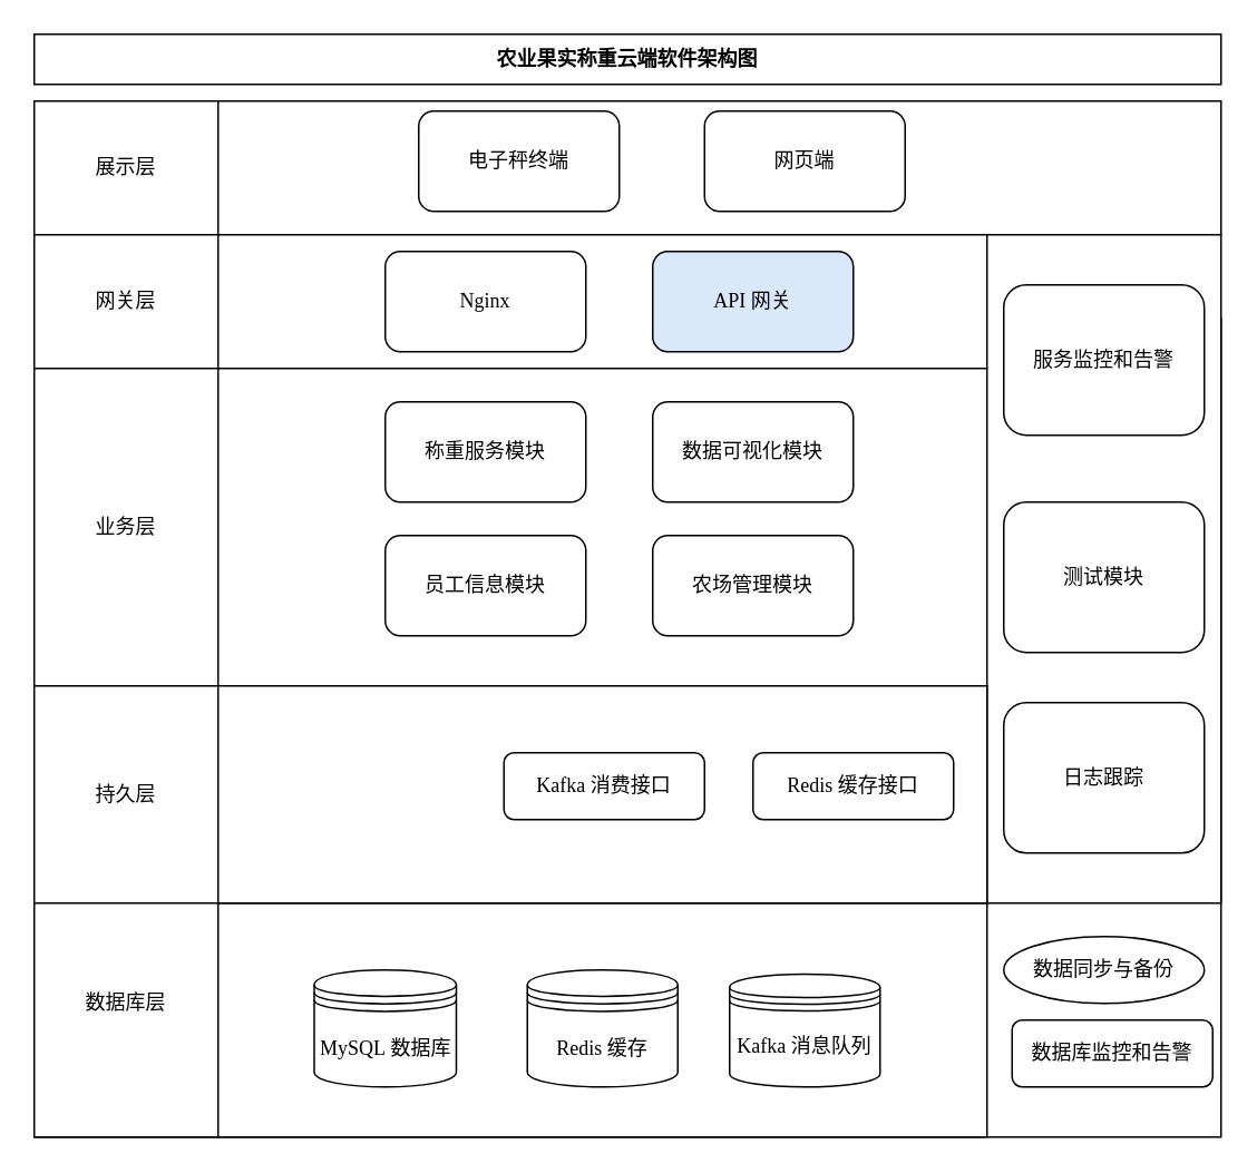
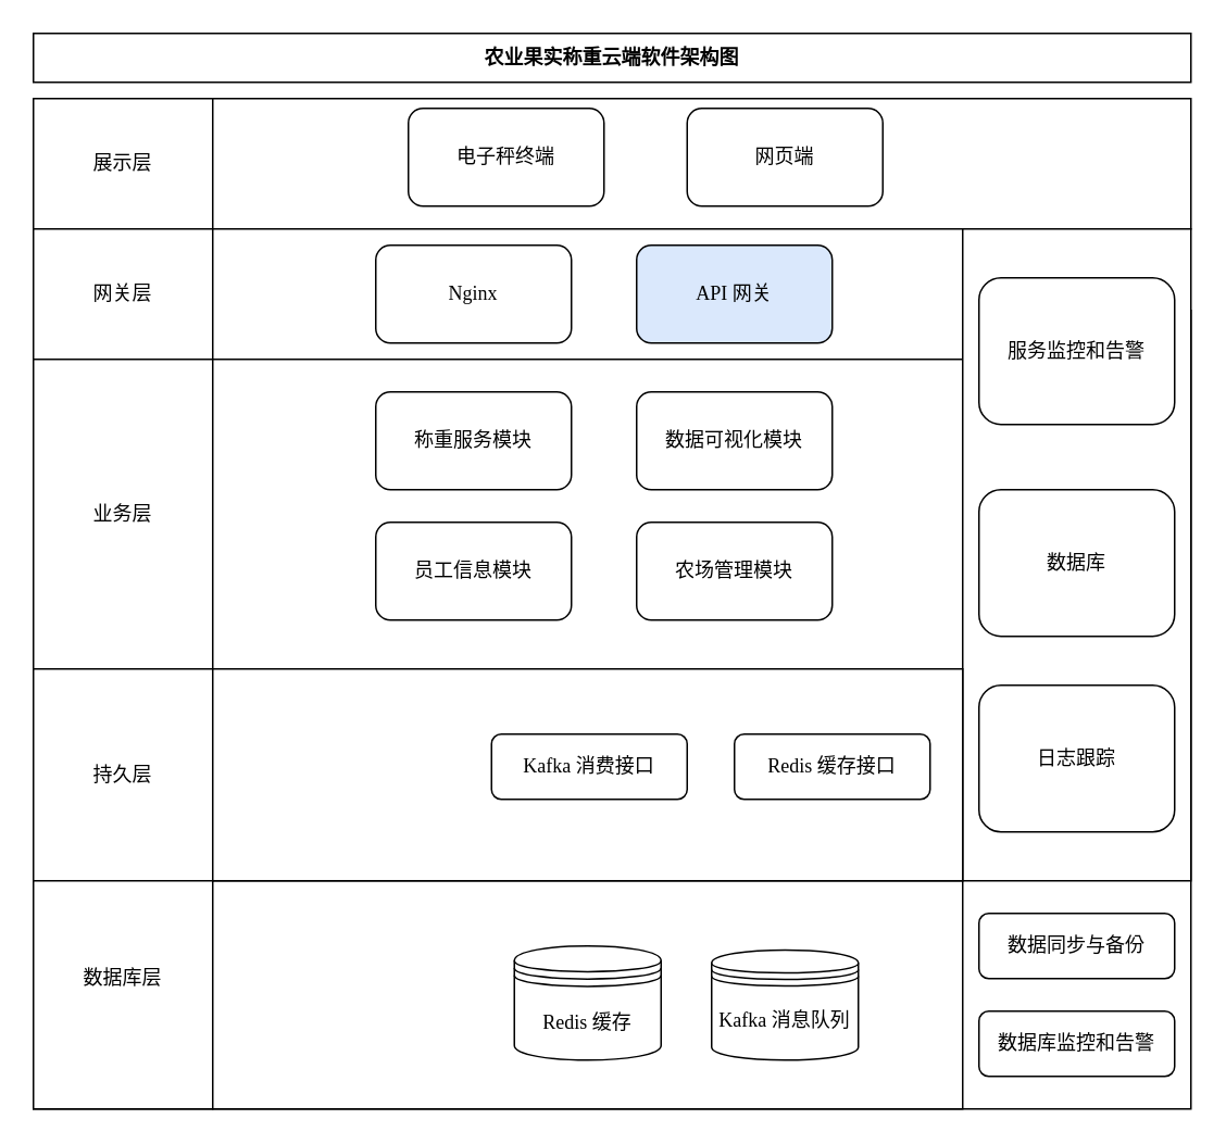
  <mxCell id="0" />
  <mxCell id="1" parent="0" />
  <mxCell id="2" value="" style="rounded=0;whiteSpace=wrap;html=1;fontFamily=Songti SC;aspect=fixed;" parent="1" vertex="1"><mxGeometry x="20" y="190" width="710" height="490" as="geometry" /></mxCell>
  <mxCell id="3" value="&lt;span style=&quot;font-weight: 700;&quot;&gt;农业果实称重云端软件架构图&lt;/span&gt;" style="rounded=0;whiteSpace=wrap;html=1;fontFamily=Songti SC;aspect=fixed;" parent="1" vertex="1"><mxGeometry x="20" y="20" width="710" height="30" as="geometry" /></mxCell>
  <mxCell id="4" value="" style="rounded=0;whiteSpace=wrap;html=1;fontFamily=Songti SC;aspect=fixed;" parent="1" vertex="1"><mxGeometry x="20" y="60" width="710" height="80" as="geometry" /></mxCell>
  <mxCell id="5" value="&lt;font&gt;展示层&lt;/font&gt;" style="rounded=0;whiteSpace=wrap;html=1;fontFamily=Songti SC;aspect=fixed;" parent="1" vertex="1"><mxGeometry x="20" y="60" width="110" height="80" as="geometry" /></mxCell>
  <mxCell id="6" value="电子秤终端" style="rounded=1;whiteSpace=wrap;html=1;fontFamily=Songti SC;aspect=fixed;" parent="1" vertex="1"><mxGeometry x="250" y="66" width="120" height="60" as="geometry" /></mxCell>
  <mxCell id="7" value="网页端" style="rounded=1;whiteSpace=wrap;html=1;fontFamily=Songti SC;aspect=fixed;" parent="1" vertex="1"><mxGeometry x="421" y="66" width="120" height="60" as="geometry" /></mxCell>
  <mxCell id="8" value="网关层" style="rounded=0;whiteSpace=wrap;html=1;fontFamily=Songti SC;aspect=fixed;" parent="1" vertex="1"><mxGeometry x="20" y="140" width="110" height="80" as="geometry" /></mxCell>
  <mxCell id="9" value="" style="rounded=0;whiteSpace=wrap;html=1;fontFamily=Songti SC;aspect=fixed;" parent="1" vertex="1"><mxGeometry x="130" y="140" width="460" height="80" as="geometry" /></mxCell>
  <mxCell id="10" value="&lt;font face=&quot;Times New Roman&quot;&gt;API 网关&lt;/font&gt;" style="rounded=1;whiteSpace=wrap;html=1;fontFamily=Songti SC;aspect=fixed;fillColor=#dae8fc;" parent="1" vertex="1"><mxGeometry x="390" y="150" width="120" height="60" as="geometry" /></mxCell>
  <mxCell id="11" value="业务层" style="rounded=0;whiteSpace=wrap;html=1;fontFamily=Songti SC;aspect=fixed;" parent="1" vertex="1"><mxGeometry x="20" y="220" width="110" height="190" as="geometry" /></mxCell>
  <mxCell id="12" value="" style="rounded=0;whiteSpace=wrap;html=1;fontFamily=Songti SC;aspect=fixed;" parent="1" vertex="1"><mxGeometry x="130" y="220" width="460" height="190" as="geometry" /></mxCell>
  <mxCell id="13" value="" style="rounded=0;whiteSpace=wrap;html=1;fontFamily=Songti SC;aspect=fixed;" parent="1" vertex="1"><mxGeometry x="590" y="140" width="140" height="400" as="geometry" /></mxCell>
  <mxCell id="14" value="称重服务模块" style="rounded=1;whiteSpace=wrap;html=1;fontFamily=Songti SC;aspect=fixed;" parent="1" vertex="1"><mxGeometry x="230" y="240" width="120" height="60" as="geometry" /></mxCell>
  <mxCell id="15" value="数据可视化模块" style="rounded=1;whiteSpace=wrap;html=1;fontFamily=Songti SC;aspect=fixed;" parent="1" vertex="1"><mxGeometry x="390" y="240" width="120" height="60" as="geometry" /></mxCell>
  <mxCell id="16" value="服务监控和告警" style="rounded=1;whiteSpace=wrap;html=1;fontFamily=Songti SC;aspect=fixed;" parent="1" vertex="1"><mxGeometry x="600" y="170" width="120" height="90" as="geometry" /></mxCell>
  <mxCell id="17" value="日志跟踪" style="rounded=1;whiteSpace=wrap;html=1;fontFamily=Songti SC;aspect=fixed;" parent="1" vertex="1"><mxGeometry x="600" y="420" width="120" height="90" as="geometry" /></mxCell>
  <mxCell id="18" value="农场管理模块" style="rounded=1;whiteSpace=wrap;html=1;fontFamily=Songti SC;aspect=fixed;" parent="1" vertex="1"><mxGeometry x="390" y="320" width="120" height="60" as="geometry" /></mxCell>
  <mxCell id="19" value="数据库层" style="rounded=0;whiteSpace=wrap;html=1;fontFamily=Songti SC;aspect=fixed;" parent="1" vertex="1"><mxGeometry x="20" y="520" width="110" height="160" as="geometry" /></mxCell>
  <mxCell id="20" value="" style="rounded=0;whiteSpace=wrap;html=1;fontFamily=Songti SC;aspect=fixed;" parent="1" vertex="1"><mxGeometry x="130" y="540" width="460" height="140" as="geometry" /></mxCell>
- <mxCell id="21" value="&lt;font face=&quot;Times New Roman&quot;&gt;MySQL&lt;/font&gt; 数据库" style="shape=datastore;whiteSpace=wrap;html=1;fontFamily=Songti SC;aspect=fixed;" parent="1" vertex="1"><mxGeometry x="187.5" y="580" width="85" height="70" as="geometry" /></mxCell>
  <mxCell id="22" value="&lt;font face=&quot;Times New Roman&quot;&gt;Redis &lt;/font&gt;缓存" style="shape=datastore;whiteSpace=wrap;html=1;fontFamily=Songti SC;aspect=fixed;" parent="1" vertex="1"><mxGeometry x="315" y="580" width="90" height="70" as="geometry" /></mxCell>
- <mxCell id="23" value="数据同步与备份" style="ellipse;whiteSpace=wrap;html=1;fontFamily=Songti SC;aspect=fixed;" parent="1" vertex="1"><mxGeometry x="600" y="560" width="120" height="40" as="geometry" /></mxCell>
+ <mxCell id="23" value="数据同步与备份" style="rounded=1;whiteSpace=wrap;html=1;fontFamily=Songti SC;aspect=fixed;" parent="1" vertex="1"><mxGeometry x="600" y="560" width="120" height="40" as="geometry" /></mxCell>
  <mxCell id="24" value="持久层" style="rounded=0;whiteSpace=wrap;html=1;aspect=fixed;fontFamily=Songti SC;" parent="1" vertex="1"><mxGeometry x="20" y="410" width="110" height="130" as="geometry" /></mxCell>
  <mxCell id="25" value="" style="rounded=0;whiteSpace=wrap;html=1;aspect=fixed;fontFamily=Songti SC;" parent="1" vertex="1"><mxGeometry x="130" y="410" width="460" height="130" as="geometry" /></mxCell>
  <mxCell id="26" value="&lt;font face=&quot;Times New Roman&quot;&gt;Kafka&lt;/font&gt; 消费接口" style="rounded=1;whiteSpace=wrap;html=1;aspect=fixed;fontFamily=Songti SC;" parent="1" vertex="1"><mxGeometry x="301" y="450" width="120" height="40" as="geometry" /></mxCell>
  <mxCell id="27" value="&lt;font face=&quot;Times New Roman&quot;&gt;Redis&lt;/font&gt; 缓存接口" style="rounded=1;whiteSpace=wrap;html=1;aspect=fixed;fontFamily=Songti SC;" parent="1" vertex="1"><mxGeometry x="450" y="450" width="120" height="40" as="geometry" /></mxCell>
  <mxCell id="28" value="&lt;font face=&quot;Times New Roman&quot;&gt;Kafka&lt;/font&gt; 消息队列" style="shape=datastore;whiteSpace=wrap;html=1;fontFamily=Songti SC;aspect=fixed;" parent="1" vertex="1"><mxGeometry x="436" y="582.5" width="90" height="67.5" as="geometry" /></mxCell>
  <mxCell id="29" value="&lt;font face=&quot;Times New Roman&quot;&gt;Nginx&lt;/font&gt;" style="rounded=1;whiteSpace=wrap;html=1;aspect=fixed;fontFamily=Songti SC;" parent="1" vertex="1"><mxGeometry x="230" y="150" width="120" height="60" as="geometry" /></mxCell>
- <mxCell id="30" value="数据库监控和告警" style="rounded=1;whiteSpace=wrap;html=1;aspect=fixed;fontFamily=Songti SC;" parent="1" vertex="1"><mxGeometry x="605" y="610" width="120" height="40" as="geometry" /></mxCell>
+ <mxCell id="30" value="数据库监控和告警" style="rounded=1;whiteSpace=wrap;html=1;aspect=fixed;fontFamily=Songti SC;" parent="1" vertex="1"><mxGeometry x="600" y="620" width="120" height="40" as="geometry" /></mxCell>
  <mxCell id="31" value="员工信息模块" style="rounded=1;whiteSpace=wrap;html=1;aspect=fixed;fontFamily=Songti SC;" parent="1" vertex="1"><mxGeometry x="230" y="320" width="120" height="60" as="geometry" /></mxCell>
- <mxCell id="32" value="测试模块" style="rounded=1;whiteSpace=wrap;html=1;aspect=fixed;fontFamily=Songti SC;" parent="1" vertex="1"><mxGeometry x="600" y="300" width="120" height="90" as="geometry" /></mxCell>
+ <mxCell id="32" value="数据库" style="rounded=1;whiteSpace=wrap;html=1;aspect=fixed;fontFamily=Songti SC;" parent="1" vertex="1"><mxGeometry x="600" y="300" width="120" height="90" as="geometry" /></mxCell>
